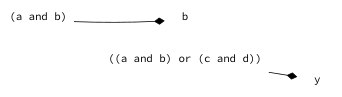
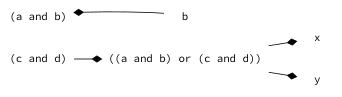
  digraph {
    fontname="Source Code Pro"
    rankdir=LR
    node [fontname="Source Code Pro" shape=plaintext]
    edge [arrowhead=diamond fontname="Source Code Pro"]
+   n1 [label="(c and d)"]
    n2 [label="((a and b) or (c and d))"]
+   n3 [label=x]
    n4 [label=y]
    n5 [label="(a and b)"]
    n6 [label=b]
+   n1 -> n2
+   n2 -> n3
    n2 -> n4
-   n5 -> n6
+   n6 -> n5
  }
